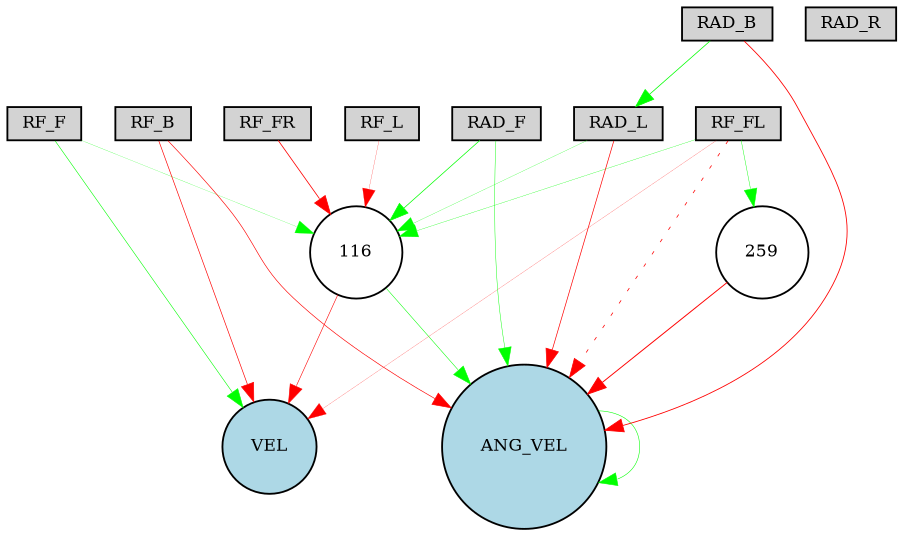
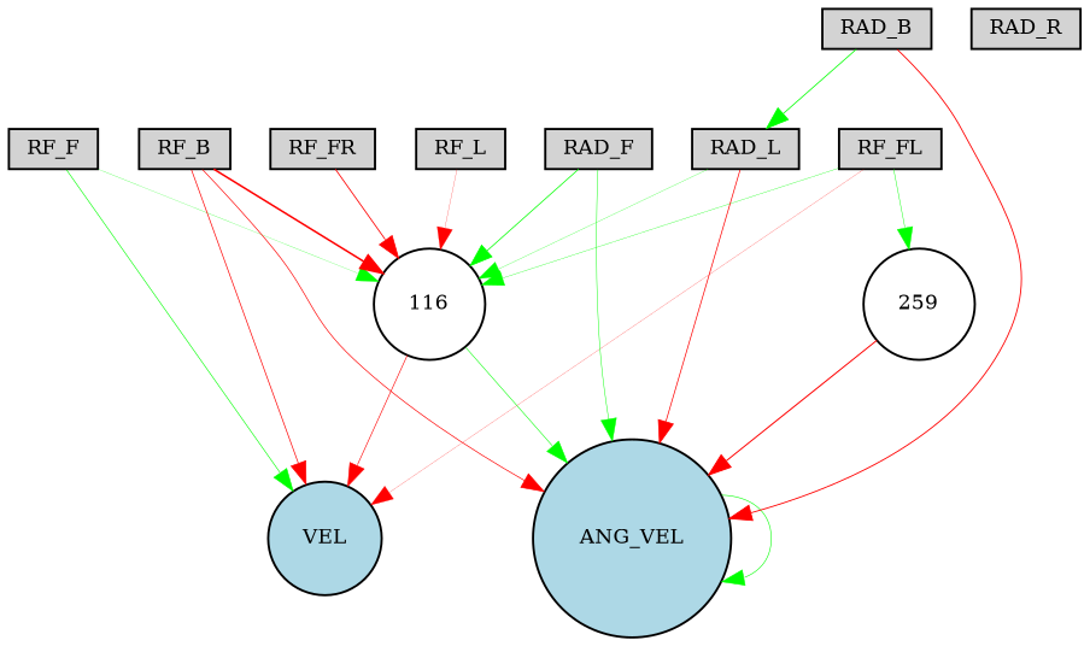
  digraph {
    node [fillcolor=lightgray fontsize=9 shape=box style=filled]
    edge [color=red style=solid]
    RF_FR [height=0.2 width=0.2]
    116 [fillcolor=white height=0.2 shape=circle width=0.2]
    VEL [fillcolor=lightblue height=0.2 shape=circle width=0.2]
    ANG_VEL [fillcolor=lightblue height=0.2 shape=circle width=0.2]
    RF_F [height=0.2 width=0.2]
    RF_FL [height=0.2 width=0.2]
    259 [fillcolor=white height=0.2 shape=circle width=0.2]
    RF_L [height=0.2 width=0.2]
    RF_B [height=0.2 width=0.2]
    RAD_F [height=0.2 width=0.2]
    RAD_L [height=0.2 width=0.2]
    RAD_B [height=0.2 width=0.2]
    RAD_R [height=0.2 width=0.2]
    RF_FR -> 116 [penwidth=0.42878277355183025]
    116 -> VEL [penwidth=0.31482339249021285]
    116 -> ANG_VEL [color=green penwidth=0.2856921660466467]
    ANG_VEL -> ANG_VEL [color=green penwidth=0.29927252183024766]
    RF_F -> 116 [color=green penwidth=0.112248477761091]
    RF_F -> VEL [color=green penwidth=0.3160146791091517]
    RF_FL -> 116 [color=green penwidth=0.16278954236612386]
    RF_FL -> VEL [penwidth=0.10813270952980017]
-   RF_FL -> ANG_VEL [penwidth=0.41205785523519045 style=dotted]
    RF_FL -> 259 [color=green penwidth=0.22950783809412453]
    259 -> ANG_VEL [penwidth=0.5262190373646763]
    RF_L -> 116 [penwidth=0.11737017677013165]
+   RF_B -> 116 [penwidth=0.8014982638663428]
    RF_B -> VEL [penwidth=0.3616033265083506]
    RF_B -> ANG_VEL [penwidth=0.3468780351291881]
    RAD_F -> 116 [color=green penwidth=0.38575099172269633]
    RAD_F -> ANG_VEL [color=green penwidth=0.24231160131972798]
    RAD_L -> 116 [color=green penwidth=0.1383344717658721]
    RAD_L -> ANG_VEL [penwidth=0.37346889368379177]
    RAD_B -> ANG_VEL [penwidth=0.45955177659831437]
    RAD_B -> RAD_L [color=green penwidth=0.40565060016370247]
  }
